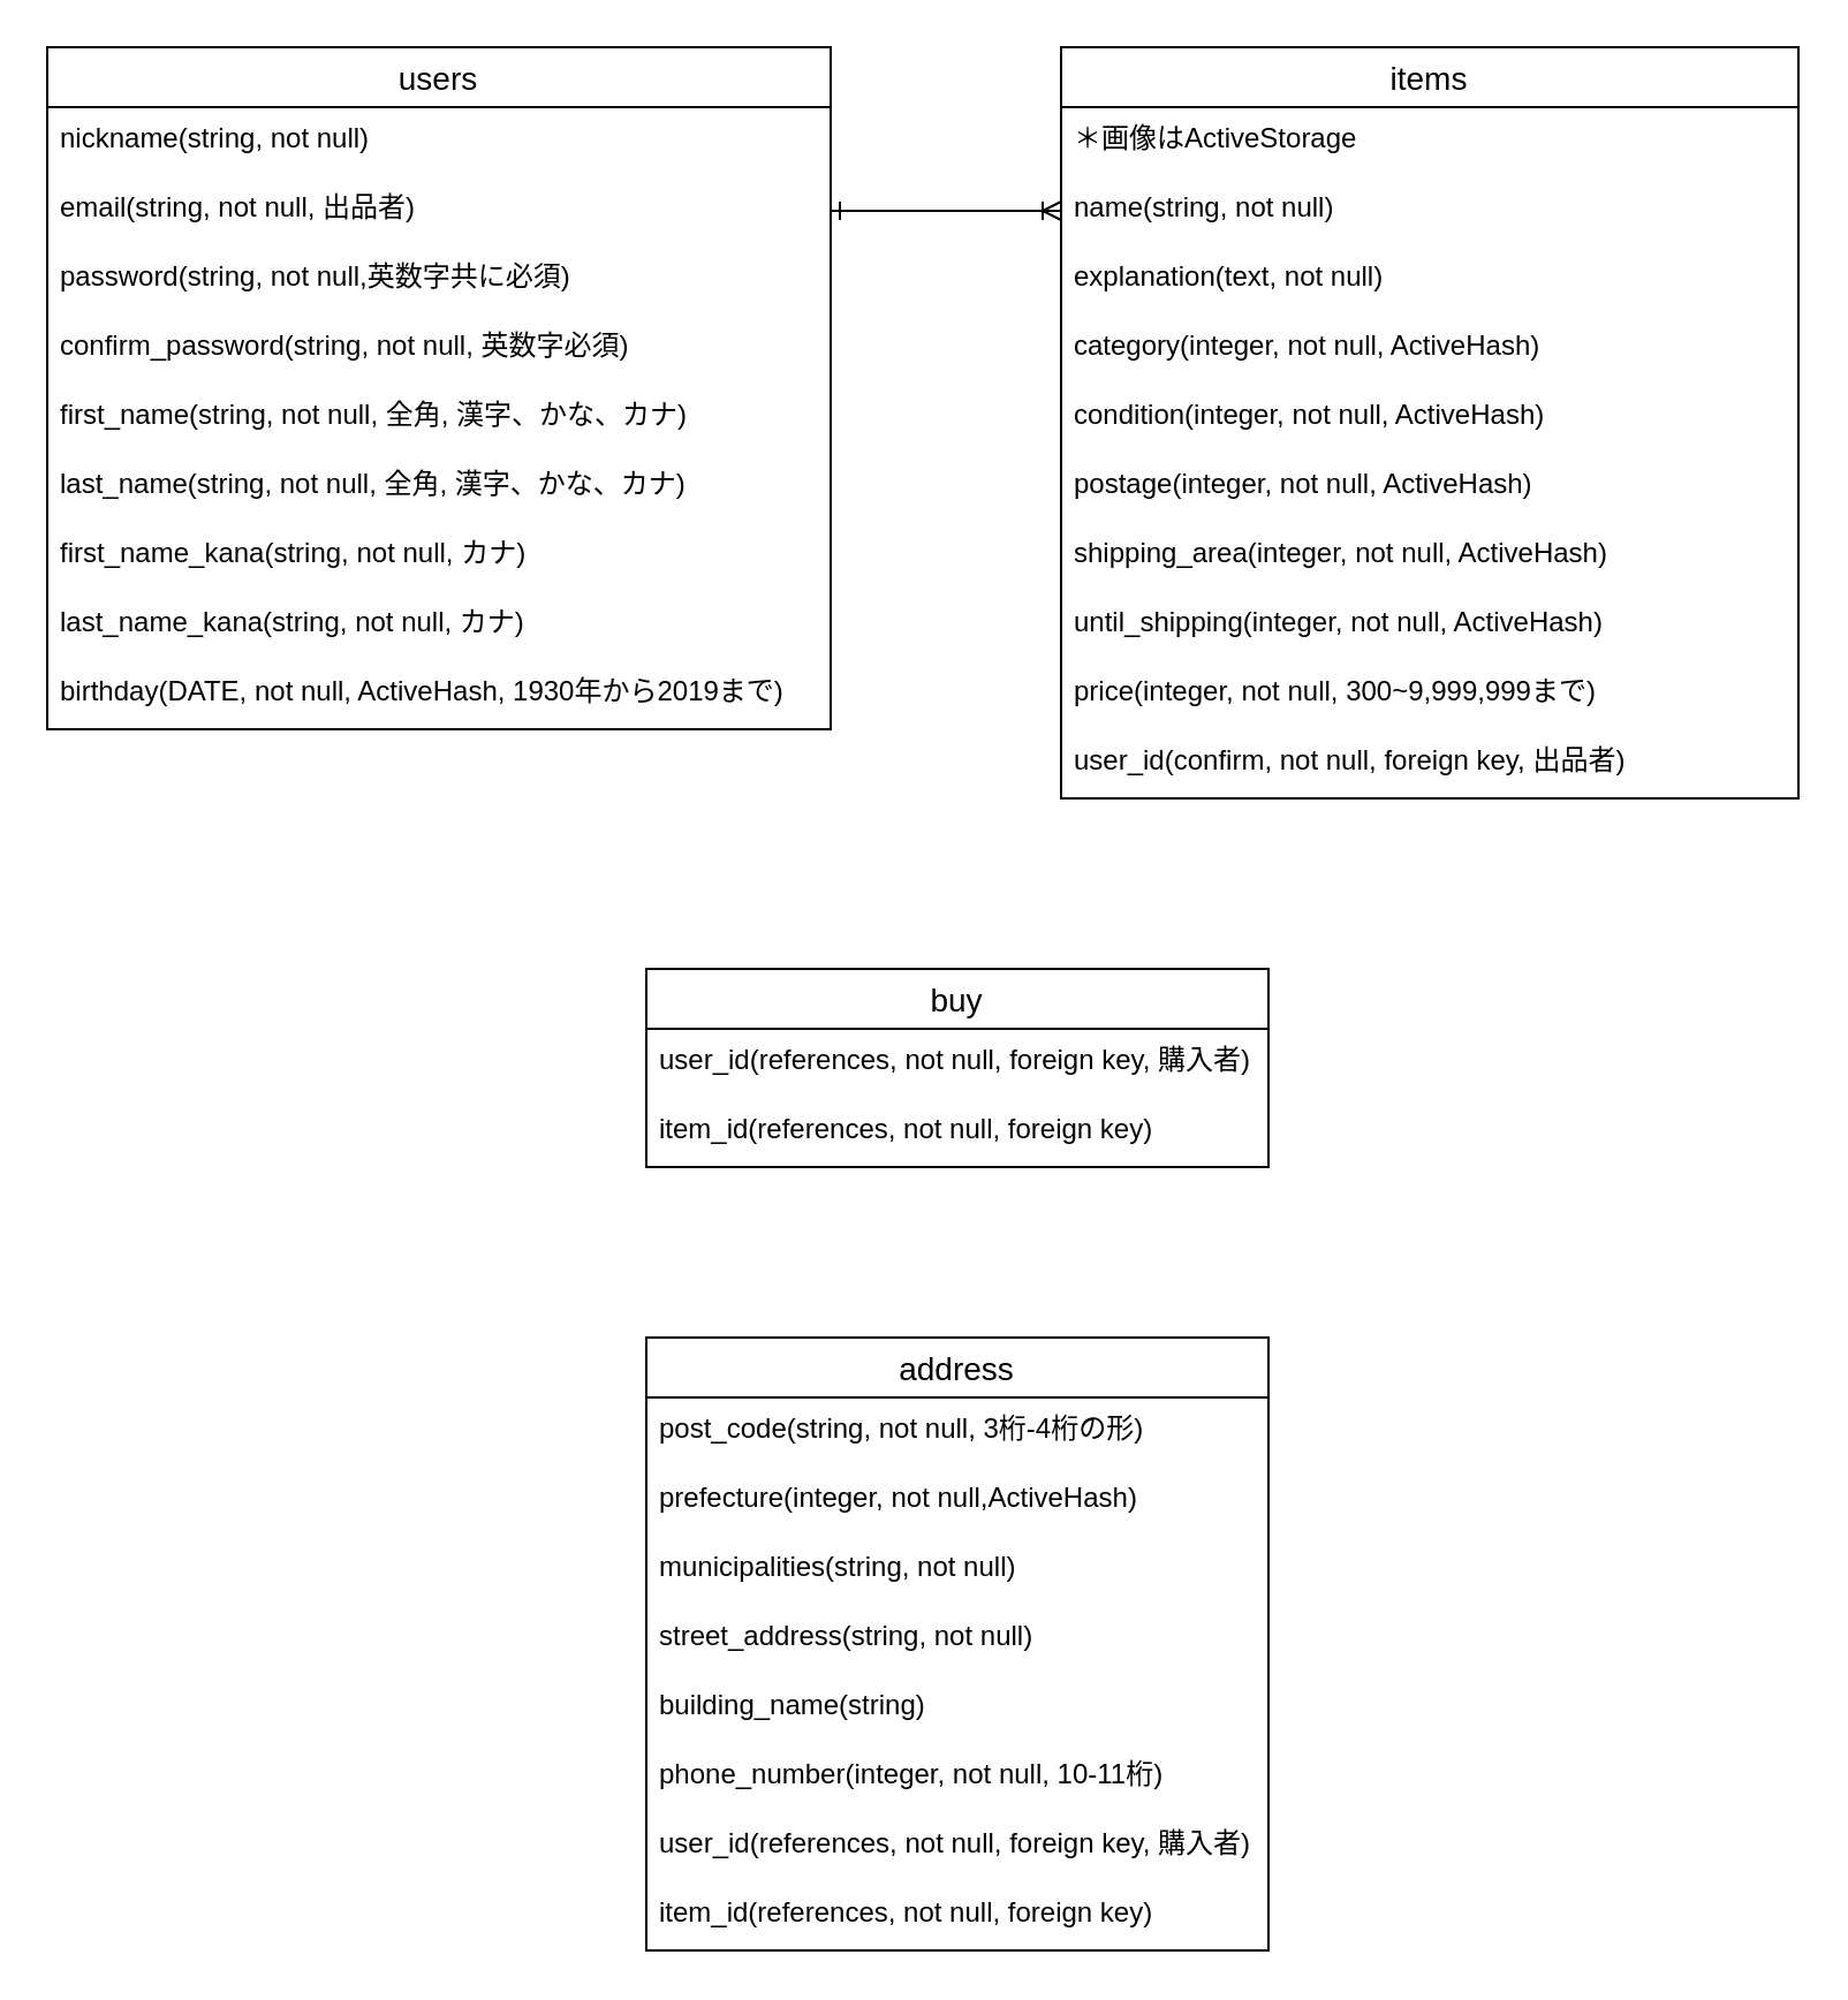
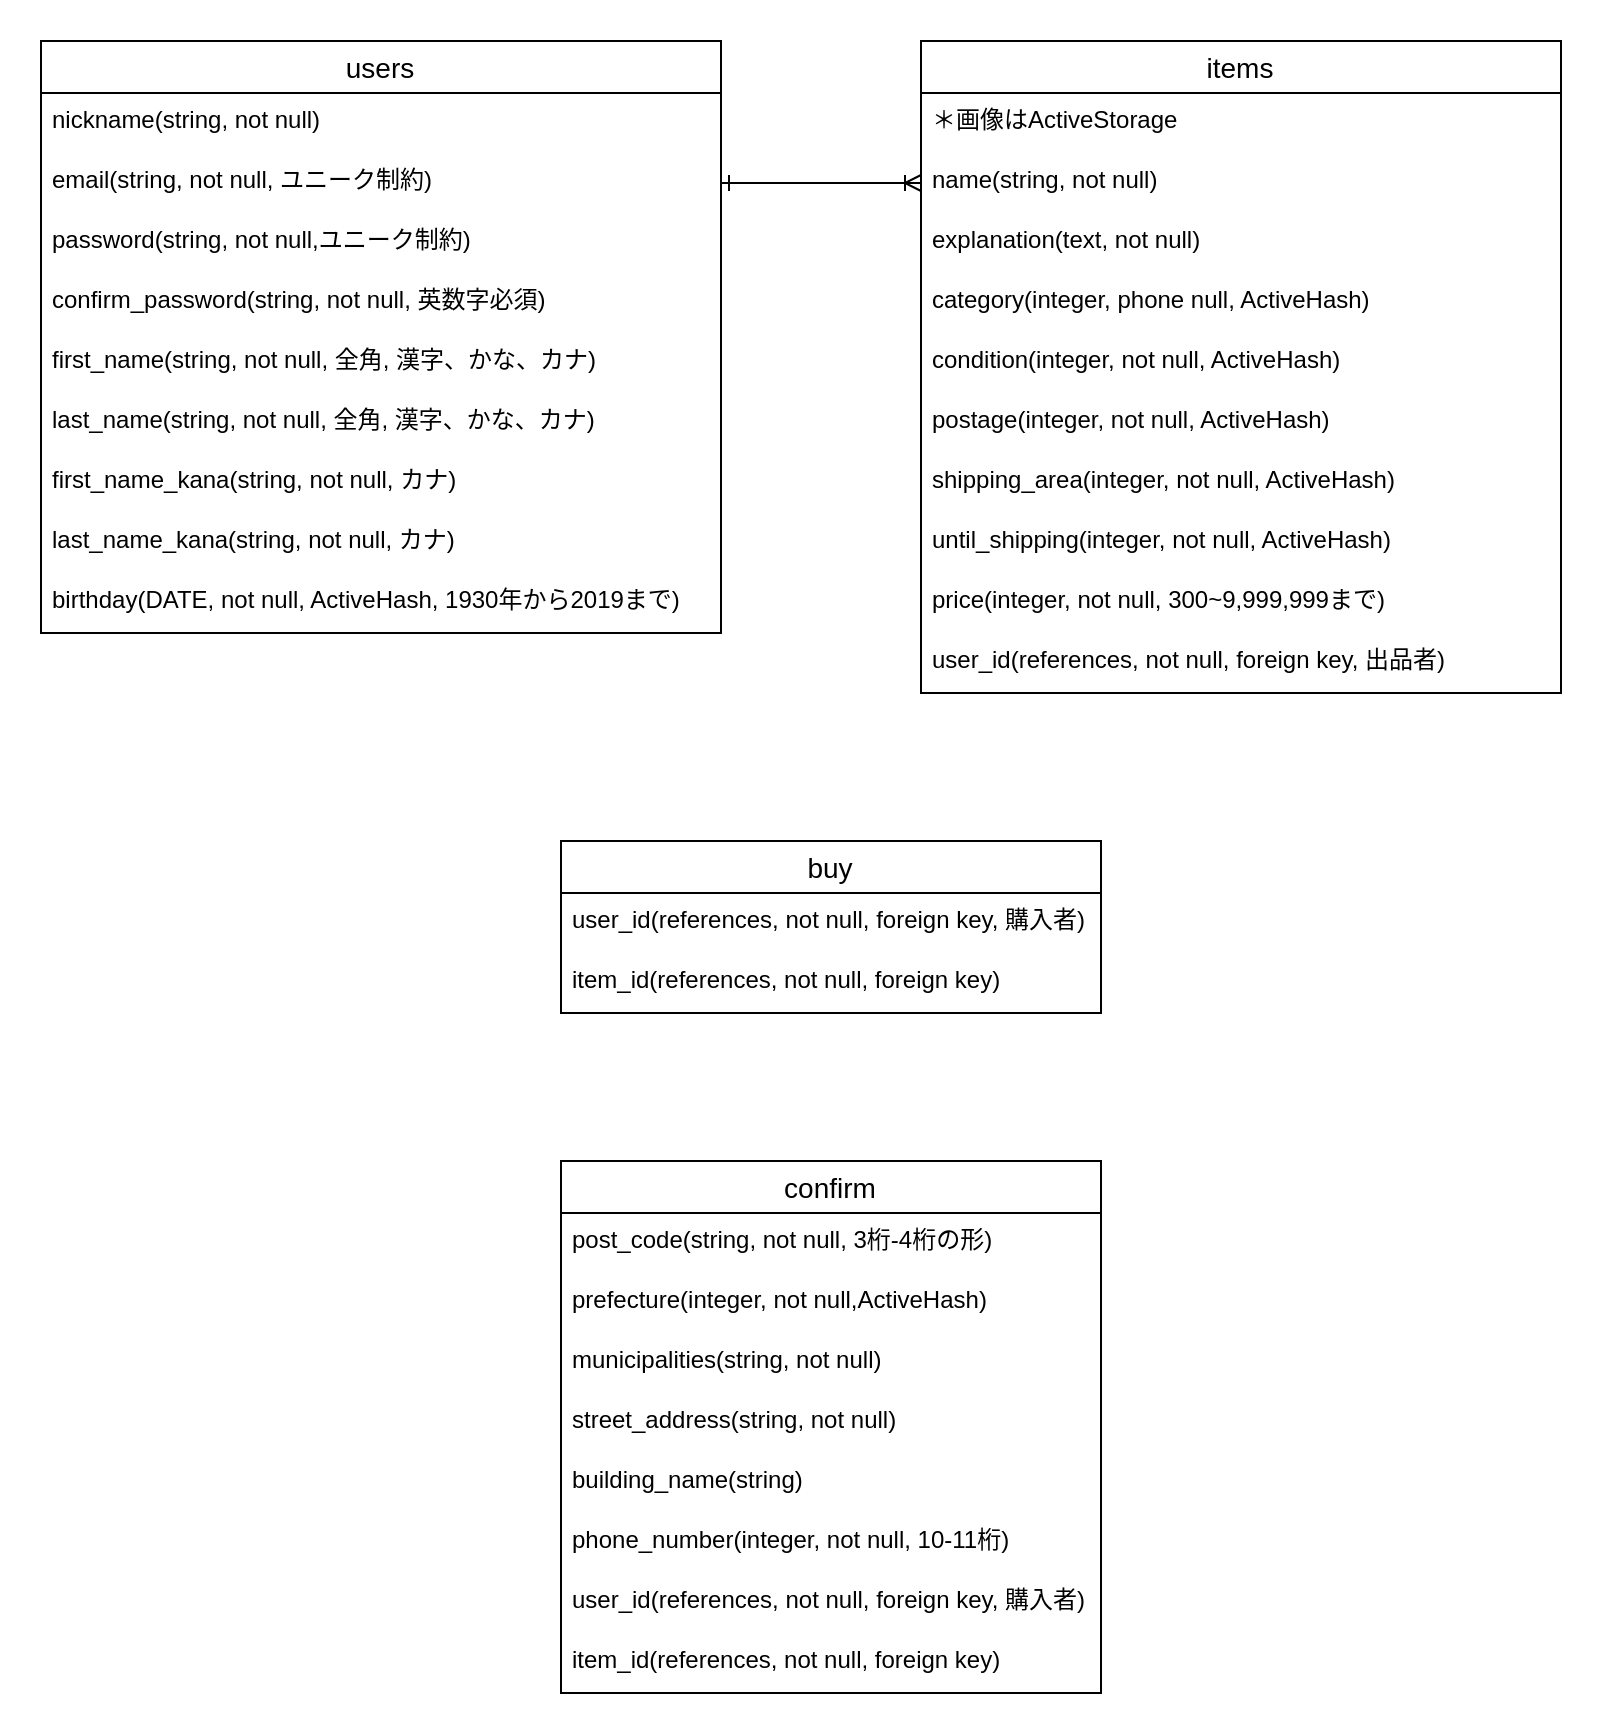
  <mxCell id="0" />
  <mxCell id="1" parent="0" />
  <mxCell id="2" value="users" style="swimlane;fontStyle=0;childLayout=stackLayout;horizontal=1;startSize=26;horizontalStack=0;resizeParent=1;resizeParentMax=0;resizeLast=0;collapsible=1;marginBottom=0;align=center;fontSize=14;" parent="1" vertex="1"><mxGeometry y="20" width="340" height="296" as="geometry" x="20" /></mxCell>
  <mxCell id="3" value="nickname(string, not null)" style="text;strokeColor=none;fillColor=none;spacingLeft=4;spacingRight=4;overflow=hidden;rotatable=0;points=[[0,0.5],[1,0.5]];portConstraint=eastwest;fontSize=12;" parent="2" vertex="1"><mxGeometry y="26" width="340" height="30" as="geometry" /></mxCell>
- <mxCell id="4" value="email(string, not null, 出品者)" style="text;strokeColor=none;fillColor=none;spacingLeft=4;spacingRight=4;overflow=hidden;rotatable=0;points=[[0,0.5],[1,0.5]];portConstraint=eastwest;fontSize=12;" parent="2" vertex="1"><mxGeometry y="56" width="340" height="30" as="geometry" /></mxCell>
- <mxCell id="5" value="password(string, not null,英数字共に必須)" style="text;strokeColor=none;fillColor=none;spacingLeft=4;spacingRight=4;overflow=hidden;rotatable=0;points=[[0,0.5],[1,0.5]];portConstraint=eastwest;fontSize=12;" parent="2" vertex="1"><mxGeometry y="86" width="340" height="30" as="geometry" /></mxCell>
+ <mxCell id="4" value="email(string, not null, ユニーク制約)" style="text;strokeColor=none;fillColor=none;spacingLeft=4;spacingRight=4;overflow=hidden;rotatable=0;points=[[0,0.5],[1,0.5]];portConstraint=eastwest;fontSize=12;" parent="2" vertex="1"><mxGeometry y="56" width="340" height="30" as="geometry" /></mxCell>
+ <mxCell id="5" value="password(string, not null,ユニーク制約)" style="text;strokeColor=none;fillColor=none;spacingLeft=4;spacingRight=4;overflow=hidden;rotatable=0;points=[[0,0.5],[1,0.5]];portConstraint=eastwest;fontSize=12;" parent="2" vertex="1"><mxGeometry y="86" width="340" height="30" as="geometry" /></mxCell>
  <mxCell id="6" value="confirm_password(string, not null, 英数字必須)" style="text;strokeColor=none;fillColor=none;spacingLeft=4;spacingRight=4;overflow=hidden;rotatable=0;points=[[0,0.5],[1,0.5]];portConstraint=eastwest;fontSize=12;" parent="2" vertex="1"><mxGeometry y="116" width="340" height="30" as="geometry" /></mxCell>
  <mxCell id="7" value="first_name(string, not null, 全角, 漢字、かな、カナ)" style="text;strokeColor=none;fillColor=none;spacingLeft=4;spacingRight=4;overflow=hidden;rotatable=0;points=[[0,0.5],[1,0.5]];portConstraint=eastwest;fontSize=12;" parent="2" vertex="1"><mxGeometry y="146" width="340" height="30" as="geometry" /></mxCell>
  <mxCell id="8" value="last_name(string, not null, 全角, 漢字、かな、カナ)" style="text;strokeColor=none;fillColor=none;spacingLeft=4;spacingRight=4;overflow=hidden;rotatable=0;points=[[0,0.5],[1,0.5]];portConstraint=eastwest;fontSize=12;" parent="2" vertex="1"><mxGeometry y="176" width="340" height="30" as="geometry" /></mxCell>
  <mxCell id="9" value="first_name_kana(string, not null, カナ)" style="text;strokeColor=none;fillColor=none;spacingLeft=4;spacingRight=4;overflow=hidden;rotatable=0;points=[[0,0.5],[1,0.5]];portConstraint=eastwest;fontSize=12;" parent="2" vertex="1"><mxGeometry y="206" width="340" height="30" as="geometry" /></mxCell>
  <mxCell id="10" value="last_name_kana(string, not null, カナ)" style="text;strokeColor=none;fillColor=none;spacingLeft=4;spacingRight=4;overflow=hidden;rotatable=0;points=[[0,0.5],[1,0.5]];portConstraint=eastwest;fontSize=12;" parent="2" vertex="1"><mxGeometry y="236" width="340" height="30" as="geometry" /></mxCell>
  <mxCell id="11" value="birthday(DATE, not null, ActiveHash, 1930年から2019まで)" style="text;strokeColor=none;fillColor=none;spacingLeft=4;spacingRight=4;overflow=hidden;rotatable=0;points=[[0,0.5],[1,0.5]];portConstraint=eastwest;fontSize=12;" parent="2" vertex="1"><mxGeometry y="266" width="340" height="30" as="geometry" /></mxCell>
  <mxCell id="12" value="items" style="swimlane;fontStyle=0;childLayout=stackLayout;horizontal=1;startSize=26;horizontalStack=0;resizeParent=1;resizeParentMax=0;resizeLast=0;collapsible=1;marginBottom=0;align=center;fontSize=14;" parent="1" vertex="1"><mxGeometry x="460" y="20" width="320" height="326" as="geometry" /></mxCell>
  <mxCell id="13" value="＊画像はActiveStorage" style="text;strokeColor=none;fillColor=none;spacingLeft=4;spacingRight=4;overflow=hidden;rotatable=0;points=[[0,0.5],[1,0.5]];portConstraint=eastwest;fontSize=12;" parent="12" vertex="1"><mxGeometry y="26" width="320" height="30" as="geometry" /></mxCell>
  <mxCell id="14" value="name(string, not null)" style="text;strokeColor=none;fillColor=none;spacingLeft=4;spacingRight=4;overflow=hidden;rotatable=0;points=[[0,0.5],[1,0.5]];portConstraint=eastwest;fontSize=12;" parent="12" vertex="1"><mxGeometry y="56" width="320" height="30" as="geometry" /></mxCell>
  <mxCell id="15" value="explanation(text, not null)" style="text;strokeColor=none;fillColor=none;spacingLeft=4;spacingRight=4;overflow=hidden;rotatable=0;points=[[0,0.5],[1,0.5]];portConstraint=eastwest;fontSize=12;" parent="12" vertex="1"><mxGeometry y="86" width="320" height="30" as="geometry" /></mxCell>
- <mxCell id="16" value="category(integer, not null, ActiveHash)" style="text;strokeColor=none;fillColor=none;spacingLeft=4;spacingRight=4;overflow=hidden;rotatable=0;points=[[0,0.5],[1,0.5]];portConstraint=eastwest;fontSize=12;" parent="12" vertex="1"><mxGeometry y="116" width="320" height="30" as="geometry" /></mxCell>
+ <mxCell id="16" value="category(integer, phone null, ActiveHash)" style="text;strokeColor=none;fillColor=none;spacingLeft=4;spacingRight=4;overflow=hidden;rotatable=0;points=[[0,0.5],[1,0.5]];portConstraint=eastwest;fontSize=12;" parent="12" vertex="1"><mxGeometry y="116" width="320" height="30" as="geometry" /></mxCell>
  <mxCell id="17" value="condition(integer, not null, ActiveHash)" style="text;strokeColor=none;fillColor=none;spacingLeft=4;spacingRight=4;overflow=hidden;rotatable=0;points=[[0,0.5],[1,0.5]];portConstraint=eastwest;fontSize=12;" parent="12" vertex="1"><mxGeometry y="146" width="320" height="30" as="geometry" /></mxCell>
  <mxCell id="18" value="postage(integer, not null, ActiveHash)" style="text;strokeColor=none;fillColor=none;spacingLeft=4;spacingRight=4;overflow=hidden;rotatable=0;points=[[0,0.5],[1,0.5]];portConstraint=eastwest;fontSize=12;" parent="12" vertex="1"><mxGeometry y="176" width="320" height="30" as="geometry" /></mxCell>
  <mxCell id="19" value="shipping_area(integer, not null, ActiveHash)" style="text;strokeColor=none;fillColor=none;spacingLeft=4;spacingRight=4;overflow=hidden;rotatable=0;points=[[0,0.5],[1,0.5]];portConstraint=eastwest;fontSize=12;" parent="12" vertex="1"><mxGeometry y="206" width="320" height="30" as="geometry" /></mxCell>
  <mxCell id="20" value="until_shipping(integer, not null, ActiveHash)" style="text;strokeColor=none;fillColor=none;spacingLeft=4;spacingRight=4;overflow=hidden;rotatable=0;points=[[0,0.5],[1,0.5]];portConstraint=eastwest;fontSize=12;" parent="12" vertex="1"><mxGeometry y="236" width="320" height="30" as="geometry" /></mxCell>
  <mxCell id="21" value="price(integer, not null, 300~9,999,999まで)" style="text;strokeColor=none;fillColor=none;spacingLeft=4;spacingRight=4;overflow=hidden;rotatable=0;points=[[0,0.5],[1,0.5]];portConstraint=eastwest;fontSize=12;" parent="12" vertex="1"><mxGeometry y="266" width="320" height="30" as="geometry" /></mxCell>
- <mxCell id="22" value="user_id(confirm, not null, foreign key, 出品者)" style="text;strokeColor=none;fillColor=none;spacingLeft=4;spacingRight=4;overflow=hidden;rotatable=0;points=[[0,0.5],[1,0.5]];portConstraint=eastwest;fontSize=12;" parent="12" vertex="1"><mxGeometry y="296" width="320" height="30" as="geometry" /></mxCell>
+ <mxCell id="22" value="user_id(references, not null, foreign key, 出品者)" style="text;strokeColor=none;fillColor=none;spacingLeft=4;spacingRight=4;overflow=hidden;rotatable=0;points=[[0,0.5],[1,0.5]];portConstraint=eastwest;fontSize=12;" parent="12" vertex="1"><mxGeometry y="296" width="320" height="30" as="geometry" /></mxCell>
  <mxCell id="23" value="buy" style="swimlane;fontStyle=0;childLayout=stackLayout;horizontal=1;startSize=26;horizontalStack=0;resizeParent=1;resizeParentMax=0;resizeLast=0;collapsible=1;marginBottom=0;align=center;fontSize=14;" parent="1" vertex="1"><mxGeometry x="280" y="420" width="270" height="86" as="geometry" /></mxCell>
  <mxCell id="24" value="user_id(references, not null, foreign key, 購入者)" style="text;strokeColor=none;fillColor=none;spacingLeft=4;spacingRight=4;overflow=hidden;rotatable=0;points=[[0,0.5],[1,0.5]];portConstraint=eastwest;fontSize=12;" parent="23" vertex="1"><mxGeometry y="26" width="270" height="30" as="geometry" /></mxCell>
  <mxCell id="25" value="item_id(references, not null, foreign key)" style="text;strokeColor=none;fillColor=none;spacingLeft=4;spacingRight=4;overflow=hidden;rotatable=0;points=[[0,0.5],[1,0.5]];portConstraint=eastwest;fontSize=12;" parent="23" vertex="1"><mxGeometry y="56" width="270" height="30" as="geometry" /></mxCell>
  <mxCell id="26" style="edgeStyle=none;html=1;exitX=1;exitY=0.5;exitDx=0;exitDy=0;entryX=0;entryY=0.5;entryDx=0;entryDy=0;jumpStyle=none;endArrow=ERoneToMany;endFill=0;startArrow=ERone;startFill=0;" parent="1" source="4" edge="1"><mxGeometry relative="1" as="geometry"><mxPoint x="460" y="91" as="targetPoint" /></mxGeometry></mxCell>
- <mxCell id="27" value="address" style="swimlane;fontStyle=0;childLayout=stackLayout;horizontal=1;startSize=26;horizontalStack=0;resizeParent=1;resizeParentMax=0;resizeLast=0;collapsible=1;marginBottom=0;align=center;fontSize=14;" parent="1" vertex="1"><mxGeometry x="280" y="580" width="270" height="266" as="geometry" /></mxCell>
+ <mxCell id="27" value="confirm" style="swimlane;fontStyle=0;childLayout=stackLayout;horizontal=1;startSize=26;horizontalStack=0;resizeParent=1;resizeParentMax=0;resizeLast=0;collapsible=1;marginBottom=0;align=center;fontSize=14;" parent="1" vertex="1"><mxGeometry x="280" y="580" width="270" height="266" as="geometry" /></mxCell>
  <mxCell id="28" value="post_code(string, not null, 3桁-4桁の形)" style="text;strokeColor=none;fillColor=none;spacingLeft=4;spacingRight=4;overflow=hidden;rotatable=0;points=[[0,0.5],[1,0.5]];portConstraint=eastwest;fontSize=12;" parent="27" vertex="1"><mxGeometry y="26" width="270" height="30" as="geometry" /></mxCell>
  <mxCell id="29" value="prefecture(integer, not null,ActiveHash)" style="text;strokeColor=none;fillColor=none;spacingLeft=4;spacingRight=4;overflow=hidden;rotatable=0;points=[[0,0.5],[1,0.5]];portConstraint=eastwest;fontSize=12;" parent="27" vertex="1"><mxGeometry y="56" width="270" height="30" as="geometry" /></mxCell>
  <mxCell id="30" value="municipalities(string, not null)" style="text;strokeColor=none;fillColor=none;spacingLeft=4;spacingRight=4;overflow=hidden;rotatable=0;points=[[0,0.5],[1,0.5]];portConstraint=eastwest;fontSize=12;" parent="27" vertex="1"><mxGeometry y="86" width="270" height="30" as="geometry" /></mxCell>
  <mxCell id="31" value="street_address(string, not null)" style="text;strokeColor=none;fillColor=none;spacingLeft=4;spacingRight=4;overflow=hidden;rotatable=0;points=[[0,0.5],[1,0.5]];portConstraint=eastwest;fontSize=12;" parent="27" vertex="1"><mxGeometry y="116" width="270" height="30" as="geometry" /></mxCell>
  <mxCell id="32" value="building_name(string)" style="text;strokeColor=none;fillColor=none;spacingLeft=4;spacingRight=4;overflow=hidden;rotatable=0;points=[[0,0.5],[1,0.5]];portConstraint=eastwest;fontSize=12;" parent="27" vertex="1"><mxGeometry y="146" width="270" height="30" as="geometry" /></mxCell>
  <mxCell id="33" value="phone_number(integer, not null, 10-11桁)" style="text;strokeColor=none;fillColor=none;spacingLeft=4;spacingRight=4;overflow=hidden;rotatable=0;points=[[0,0.5],[1,0.5]];portConstraint=eastwest;fontSize=12;" parent="27" vertex="1"><mxGeometry y="176" width="270" height="30" as="geometry" /></mxCell>
  <mxCell id="34" value="user_id(references, not null, foreign key, 購入者)" style="text;strokeColor=none;fillColor=none;spacingLeft=4;spacingRight=4;overflow=hidden;rotatable=0;points=[[0,0.5],[1,0.5]];portConstraint=eastwest;fontSize=12;" parent="27" vertex="1"><mxGeometry y="206" width="270" height="30" as="geometry" /></mxCell>
  <mxCell id="35" value="item_id(references, not null, foreign key)" style="text;strokeColor=none;fillColor=none;spacingLeft=4;spacingRight=4;overflow=hidden;rotatable=0;points=[[0,0.5],[1,0.5]];portConstraint=eastwest;fontSize=12;" parent="27" vertex="1"><mxGeometry y="236" width="270" height="30" as="geometry" /></mxCell>
